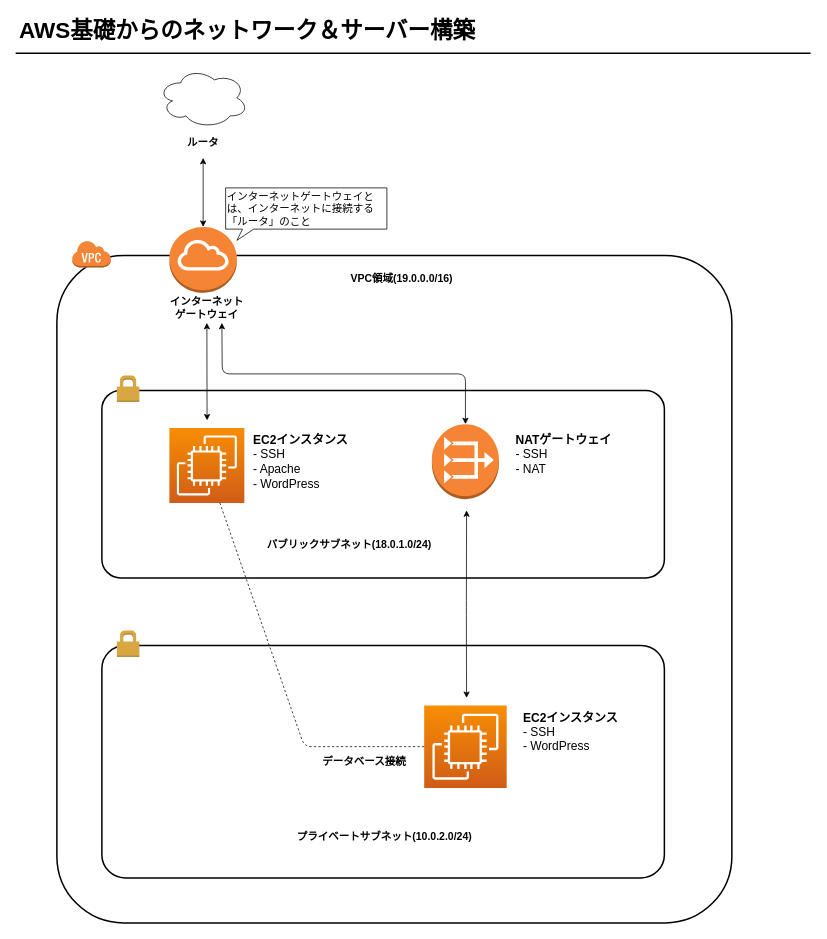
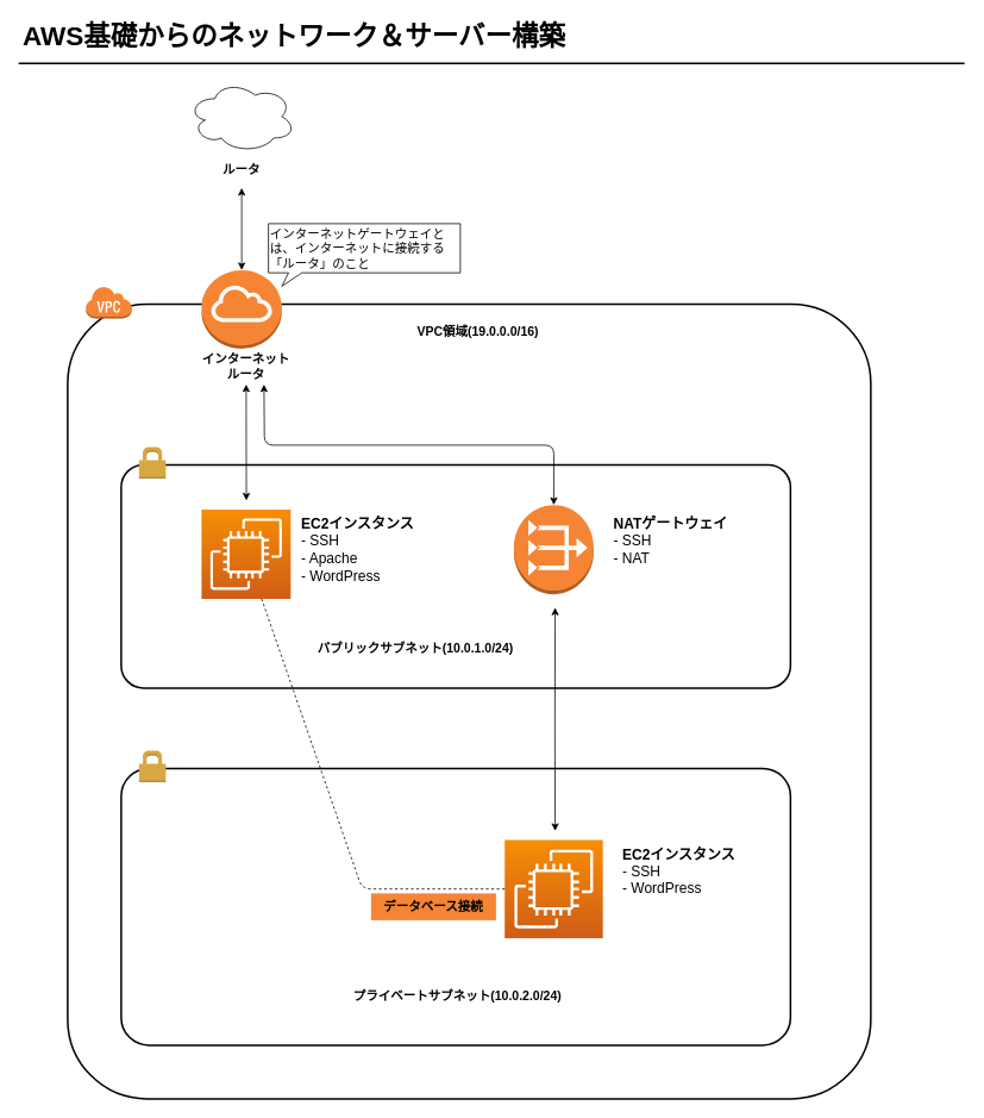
  <mxCell id="0" />
  <mxCell id="1" parent="0" />
  <mxCell id="2" value="AWS基礎からのネットワーク＆サーバー構築" style="text;html=1;resizable=0;points=[];autosize=1;align=left;verticalAlign=top;spacingTop=-4;fontSize=30;fontStyle=1" parent="1" vertex="1"><mxGeometry x="22.5" y="20" width="620" height="40" as="geometry" /></mxCell>
  <mxCell id="3" value="" style="line;strokeWidth=2;html=1;fontSize=14;" parent="1" vertex="1"><mxGeometry x="20" y="65.5" width="1060" height="10" as="geometry" /></mxCell>
  <mxCell id="4" value="" style="rounded=1;arcSize=10;dashed=0;fillColor=none;gradientColor=none;strokeWidth=2;" vertex="1" parent="1"><mxGeometry x="75" y="340" width="900" height="890" as="geometry" /></mxCell>
  <mxCell id="5" value="" style="dashed=0;html=1;shape=mxgraph.aws3.virtual_private_cloud;fillColor=#F58536;gradientColor=none;dashed=0;" vertex="1" parent="1"><mxGeometry x="95" y="320" width="52" height="36" as="geometry" /></mxCell>
  <mxCell id="6" value="" style="rounded=1;arcSize=10;dashed=0;fillColor=none;gradientColor=none;strokeWidth=2;" vertex="1" parent="1"><mxGeometry x="135" y="520" width="750" height="250" as="geometry" /></mxCell>
  <mxCell id="7" value="" style="dashed=0;html=1;shape=mxgraph.aws3.permissions;fillColor=#D9A741;gradientColor=none;dashed=0;" vertex="1" parent="1"><mxGeometry x="155" y="500" width="30" height="35" as="geometry" /></mxCell>
  <mxCell id="8" value="" style="rounded=1;arcSize=10;dashed=0;fillColor=none;gradientColor=none;strokeWidth=2;" vertex="1" parent="1"><mxGeometry x="135" y="860" width="750" height="310" as="geometry" /></mxCell>
  <mxCell id="9" value="" style="dashed=0;html=1;shape=mxgraph.aws3.permissions;fillColor=#D9A741;gradientColor=none;dashed=0;" vertex="1" parent="1"><mxGeometry x="155" y="840" width="30" height="35" as="geometry" /></mxCell>
  <mxCell id="10" value="" style="outlineConnect=0;fontColor=#232F3E;gradientColor=#F78E04;gradientDirection=north;fillColor=#D05C17;strokeColor=#ffffff;dashed=0;verticalLabelPosition=bottom;verticalAlign=top;align=center;html=1;fontSize=12;fontStyle=0;aspect=fixed;shape=mxgraph.aws4.resourceIcon;resIcon=mxgraph.aws4.ec2;" vertex="1" parent="1"><mxGeometry x="564.75" y="940" width="110" height="110" as="geometry" /></mxCell>
  <mxCell id="11" value="" style="outlineConnect=0;dashed=0;verticalLabelPosition=bottom;verticalAlign=top;align=center;html=1;shape=mxgraph.aws3.vpc_nat_gateway;fillColor=#F58534;gradientColor=none;" vertex="1" parent="1"><mxGeometry x="575" y="565" width="89.5" height="100" as="geometry" /></mxCell>
  <mxCell id="12" value="" style="outlineConnect=0;dashed=0;verticalLabelPosition=bottom;verticalAlign=top;align=center;html=1;shape=mxgraph.aws3.internet_gateway;fillColor=#F58534;gradientColor=none;" vertex="1" parent="1"><mxGeometry x="225" y="302" width="90" height="88" as="geometry" /></mxCell>
  <mxCell id="13" value="" style="endArrow=classic;startArrow=classic;html=1;strokeColor=none;curved=1;" edge="1" parent="1" source="15"><mxGeometry width="50" height="50" relative="1" as="geometry"><mxPoint x="235" y="470" as="sourcePoint" /><mxPoint x="285" y="420" as="targetPoint" /><Array as="points" /></mxGeometry></mxCell>
  <mxCell id="14" value="" style="endArrow=classic;startArrow=classic;html=1;jumpSize=6;exitX=0.187;exitY=0.16;exitDx=0;exitDy=0;exitPerimeter=0;" edge="1" parent="1" source="6" target="15"><mxGeometry width="50" height="50" relative="1" as="geometry"><mxPoint x="245" y="470" as="sourcePoint" /><mxPoint x="275" y="430" as="targetPoint" /><Array as="points" /></mxGeometry></mxCell>
- <mxCell id="15" value="インターネット&lt;br style=&quot;font-size: 14px;&quot;&gt;ゲートウェイ" style="rounded=0;whiteSpace=wrap;html=1;strokeColor=none;fontStyle=1;fontSize=14;" vertex="1" parent="1"><mxGeometry x="215" y="390" width="120" height="40" as="geometry" /></mxCell>
+ <mxCell id="15" value="インターネット&lt;br style=&quot;font-size: 14px;&quot;&gt;ルータ" style="rounded=0;whiteSpace=wrap;html=1;strokeColor=none;fontStyle=1;fontSize=14;" vertex="1" parent="1"><mxGeometry x="215" y="390" width="120" height="40" as="geometry" /></mxCell>
  <mxCell id="16" value="" style="endArrow=classic;startArrow=classic;html=1;strokeColor=none;curved=1;" edge="1" parent="1" target="15"><mxGeometry width="50" height="50" relative="1" as="geometry"><mxPoint x="235" y="470" as="sourcePoint" /><mxPoint x="285" y="420" as="targetPoint" /><Array as="points"><mxPoint x="255" y="450" /></Array></mxGeometry></mxCell>
  <mxCell id="17" value="&lt;b style=&quot;font-size: 16px;&quot;&gt;EC2インスタンス&lt;/b&gt;&lt;br style=&quot;font-size: 16px;&quot;&gt;- SSH&lt;br style=&quot;font-size: 16px;&quot;&gt;- Apache&lt;br style=&quot;font-size: 16px;&quot;&gt;- WordPress" style="rounded=0;whiteSpace=wrap;html=1;strokeColor=none;align=left;verticalAlign=top;fontSize=16;" vertex="1" parent="1"><mxGeometry x="335" y="570" width="150" height="90" as="geometry" /></mxCell>
  <mxCell id="18" value="" style="outlineConnect=0;fontColor=#232F3E;gradientColor=#F78E04;gradientDirection=north;fillColor=#D05C17;strokeColor=#ffffff;dashed=0;verticalLabelPosition=bottom;verticalAlign=top;align=center;html=1;fontSize=12;fontStyle=0;aspect=fixed;shape=mxgraph.aws4.resourceIcon;resIcon=mxgraph.aws4.ec2;" vertex="1" parent="1"><mxGeometry x="225" y="570" width="100" height="100" as="geometry" /></mxCell>
  <mxCell id="19" value="&lt;b style=&quot;font-size: 16px;&quot;&gt;NATゲートウェイ&lt;/b&gt;&lt;br style=&quot;font-size: 16px;&quot;&gt;- SSH&lt;br style=&quot;font-size: 16px;&quot;&gt;- NAT" style="rounded=0;whiteSpace=wrap;html=1;strokeColor=none;align=left;verticalAlign=top;fontSize=16;" vertex="1" parent="1"><mxGeometry x="685" y="570" width="140" height="70" as="geometry" /></mxCell>
- <mxCell id="20" value="&lt;b style=&quot;font-size: 14px;&quot;&gt;パブリックサブネット(18.0.1.0/24)&lt;br style=&quot;font-size: 14px;&quot;&gt;&lt;/b&gt;" style="rounded=0;whiteSpace=wrap;html=1;strokeColor=none;align=center;verticalAlign=top;fontSize=14;" vertex="1" parent="1"><mxGeometry x="335" y="710" width="260" height="30" as="geometry" /></mxCell>
+ <mxCell id="20" value="&lt;b style=&quot;font-size: 14px;&quot;&gt;パブリックサブネット(10.0.1.0/24)&lt;br style=&quot;font-size: 14px;&quot;&gt;&lt;/b&gt;" style="rounded=0;whiteSpace=wrap;html=1;strokeColor=none;align=center;verticalAlign=top;fontSize=14;" vertex="1" parent="1"><mxGeometry x="335" y="710" width="260" height="30" as="geometry" /></mxCell>
  <mxCell id="21" value="&lt;b style=&quot;font-size: 14px;&quot;&gt;プライベートサブネット(10.0.2.0/24)&lt;br style=&quot;font-size: 14px;&quot;&gt;&lt;/b&gt;" style="rounded=0;whiteSpace=wrap;html=1;strokeColor=none;align=center;verticalAlign=top;fontSize=14;" vertex="1" parent="1"><mxGeometry x="381.5" y="1100" width="260" height="30" as="geometry" /></mxCell>
  <mxCell id="22" value="&lt;b style=&quot;font-size: 14px;&quot;&gt;VPC領域(19.0.0.0/16)&lt;br style=&quot;font-size: 14px;&quot;&gt;&lt;/b&gt;" style="rounded=0;whiteSpace=wrap;html=1;strokeColor=none;align=center;verticalAlign=top;fontSize=14;" vertex="1" parent="1"><mxGeometry x="405" y="356" width="260" height="30" as="geometry" /></mxCell>
  <mxCell id="23" value="&lt;b style=&quot;font-size: 16px;&quot;&gt;EC2インスタンス&lt;/b&gt;&lt;br style=&quot;font-size: 16px;&quot;&gt;- SSH&lt;br style=&quot;font-size: 16px;&quot;&gt;- WordPress" style="rounded=0;whiteSpace=wrap;html=1;strokeColor=none;align=left;verticalAlign=top;fontSize=16;" vertex="1" parent="1"><mxGeometry x="695" y="940" width="140" height="80" as="geometry" /></mxCell>
  <mxCell id="24" value="インターネットゲートウェイとは、インターネットに接続する「ルータ」のこと" style="whiteSpace=wrap;html=1;shape=mxgraph.basic.rectCallout;dx=30;dy=15;boundedLbl=1;align=left;fontSize=14;" vertex="1" parent="1"><mxGeometry x="300" y="250" width="215" height="70" as="geometry" /></mxCell>
  <mxCell id="25" value="" style="endArrow=classic;startArrow=classic;html=1;edgeStyle=orthogonalEdgeStyle;exitX=0.5;exitY=0;exitDx=0;exitDy=0;exitPerimeter=0;" edge="1" parent="1" source="11"><mxGeometry width="50" height="50" relative="1" as="geometry"><mxPoint x="415" y="430" as="sourcePoint" /><mxPoint x="295" y="430" as="targetPoint" /></mxGeometry></mxCell>
  <mxCell id="26" value="" style="endArrow=classic;startArrow=classic;html=1;jumpSize=6;exitX=0.659;exitY=0.226;exitDx=0;exitDy=0;exitPerimeter=0;spacing=0;" edge="1" parent="1"><mxGeometry width="50" height="50" relative="1" as="geometry"><mxPoint x="621.25" y="930.06" as="sourcePoint" /><mxPoint x="621.283" y="680" as="targetPoint" /><Array as="points"><mxPoint x="621" y="810" /></Array></mxGeometry></mxCell>
  <mxCell id="27" value="" style="endArrow=none;dashed=1;html=1;fontSize=14;" edge="1" parent="1" source="10" target="18"><mxGeometry width="50" height="50" relative="1" as="geometry"><mxPoint x="495" y="760" as="sourcePoint" /><mxPoint x="545" y="710" as="targetPoint" /><Array as="points"><mxPoint x="405" y="995" /></Array></mxGeometry></mxCell>
- <mxCell id="28" value="&lt;b style=&quot;font-size: 14px&quot;&gt;データベース接続&lt;br style=&quot;font-size: 14px&quot;&gt;&lt;/b&gt;" style="rounded=0;whiteSpace=wrap;html=1;strokeColor=none;align=center;verticalAlign=top;fontSize=14;" vertex="1" parent="1"><mxGeometry x="415" y="1000" width="140" height="30" as="geometry" /></mxCell>
+ <mxCell id="28" value="&lt;b style=&quot;font-size: 14px&quot;&gt;データベース接続&lt;br style=&quot;font-size: 14px&quot;&gt;&lt;/b&gt;" style="rounded=0;whiteSpace=wrap;html=1;strokeColor=none;align=center;verticalAlign=top;fontSize=14;fillColor=#f58534;" vertex="1" parent="1"><mxGeometry x="415" y="1000" width="140" height="30" as="geometry" /></mxCell>
  <mxCell id="29" value="" style="ellipse;shape=cloud;whiteSpace=wrap;html=1;fontSize=14;align=center;" vertex="1" parent="1"><mxGeometry x="210" y="90" width="120" height="80" as="geometry" /></mxCell>
  <mxCell id="30" value="ルータ" style="rounded=0;whiteSpace=wrap;html=1;strokeColor=none;fontStyle=1;fontSize=14;" vertex="1" parent="1"><mxGeometry x="210" y="170" width="120" height="40" as="geometry" /></mxCell>
  <mxCell id="31" value="" style="endArrow=classic;startArrow=classic;html=1;fontSize=14;entryX=0.5;entryY=1;entryDx=0;entryDy=0;exitX=0.5;exitY=0;exitDx=0;exitDy=0;exitPerimeter=0;" edge="1" parent="1" source="12" target="30"><mxGeometry width="50" height="50" relative="1" as="geometry"><mxPoint x="265" y="290" as="sourcePoint" /><mxPoint x="305" y="230" as="targetPoint" /></mxGeometry></mxCell>
